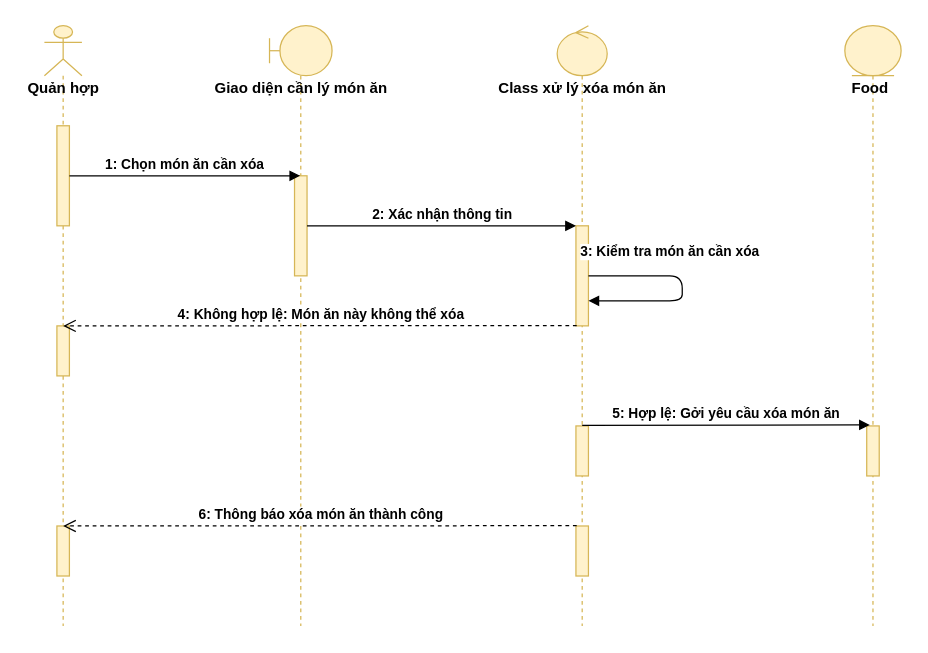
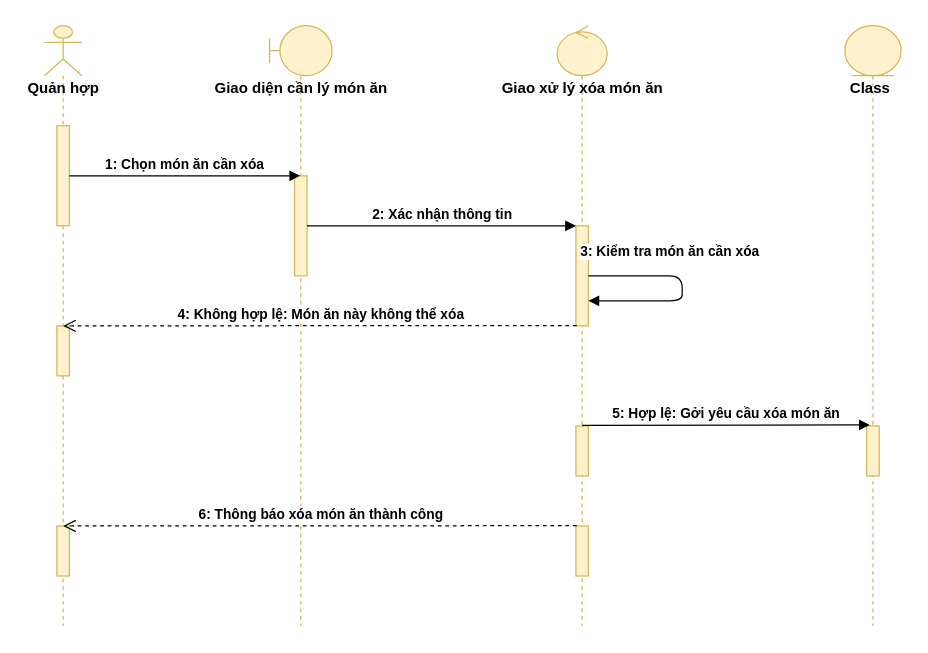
  <mxCell id="0" />
  <mxCell id="1" parent="0" />
  <mxCell id="2" value="" style="shape=umlLifeline;participant=umlActor;perimeter=lifelinePerimeter;whiteSpace=wrap;html=1;container=1;collapsible=0;recursiveResize=0;verticalAlign=top;spacingTop=36;labelBackgroundColor=#ffffff;outlineConnect=0;fillColor=#fff2cc;strokeColor=#d6b656;" vertex="1" parent="1"><mxGeometry x="35" y="20" width="30" height="480" as="geometry" /></mxCell>
  <mxCell id="3" value="" style="html=1;points=[];perimeter=orthogonalPerimeter;fillColor=#fff2cc;strokeColor=#d6b656;" vertex="1" parent="2"><mxGeometry x="10" y="80" width="10" height="80" as="geometry" /></mxCell>
  <mxCell id="4" value="" style="html=1;points=[];perimeter=orthogonalPerimeter;fillColor=#fff2cc;strokeColor=#d6b656;" vertex="1" parent="2"><mxGeometry x="10" y="240" width="10" height="40" as="geometry" /></mxCell>
  <mxCell id="5" value="" style="html=1;points=[];perimeter=orthogonalPerimeter;fillColor=#fff2cc;strokeColor=#d6b656;" vertex="1" parent="2"><mxGeometry x="10" y="400" width="10" height="40" as="geometry" /></mxCell>
  <mxCell id="6" value="&lt;b&gt;Quản hợp&lt;/b&gt;" style="text;html=1;align=center;verticalAlign=middle;resizable=0;points=[];;autosize=1;" vertex="1" parent="1"><mxGeometry x="20" y="60" width="60" height="20" as="geometry" /></mxCell>
  <mxCell id="7" value="" style="shape=umlLifeline;participant=umlBoundary;perimeter=lifelinePerimeter;whiteSpace=wrap;html=1;container=1;collapsible=0;recursiveResize=0;verticalAlign=top;spacingTop=36;labelBackgroundColor=#ffffff;outlineConnect=0;fillColor=#fff2cc;strokeColor=#d6b656;" vertex="1" parent="1"><mxGeometry x="215" y="20" width="50" height="480" as="geometry" /></mxCell>
  <mxCell id="8" value="" style="html=1;points=[];perimeter=orthogonalPerimeter;fillColor=#fff2cc;strokeColor=#d6b656;" vertex="1" parent="7"><mxGeometry x="20" y="120" width="10" height="80" as="geometry" /></mxCell>
  <mxCell id="9" value="&lt;b&gt;Giao diện cần lý món ăn&lt;/b&gt;" style="text;html=1;align=center;verticalAlign=middle;resizable=0;points=[];;autosize=1;" vertex="1" parent="1"><mxGeometry x="160" y="60" width="160" height="20" as="geometry" /></mxCell>
  <mxCell id="10" value="" style="shape=umlLifeline;participant=umlControl;perimeter=lifelinePerimeter;whiteSpace=wrap;html=1;container=1;collapsible=0;recursiveResize=0;verticalAlign=top;spacingTop=36;labelBackgroundColor=#ffffff;outlineConnect=0;fillColor=#fff2cc;strokeColor=#d6b656;" vertex="1" parent="1"><mxGeometry x="445" y="20" width="40" height="480" as="geometry" /></mxCell>
  <mxCell id="11" value="" style="html=1;points=[];perimeter=orthogonalPerimeter;fillColor=#fff2cc;strokeColor=#d6b656;" vertex="1" parent="10"><mxGeometry x="15" y="160" width="10" height="80" as="geometry" /></mxCell>
  <mxCell id="12" value="" style="html=1;points=[];perimeter=orthogonalPerimeter;fillColor=#fff2cc;strokeColor=#d6b656;" vertex="1" parent="10"><mxGeometry x="15" y="320" width="10" height="40" as="geometry" /></mxCell>
  <mxCell id="13" value="" style="html=1;points=[];perimeter=orthogonalPerimeter;fillColor=#fff2cc;strokeColor=#d6b656;" vertex="1" parent="10"><mxGeometry x="15" y="400" width="10" height="40" as="geometry" /></mxCell>
- <mxCell id="14" value="&lt;b&gt;Class xử lý xóa món ăn&lt;/b&gt;" style="text;html=1;align=center;verticalAlign=middle;resizable=0;points=[];;autosize=1;" vertex="1" parent="1"><mxGeometry x="390" y="60" width="150" height="20" as="geometry" /></mxCell>
+ <mxCell id="14" value="&lt;b&gt;Giao xử lý xóa món ăn&lt;/b&gt;" style="text;html=1;align=center;verticalAlign=middle;resizable=0;points=[];;autosize=1;" vertex="1" parent="1"><mxGeometry x="390" y="60" width="150" height="20" as="geometry" /></mxCell>
  <mxCell id="15" value="" style="shape=umlLifeline;participant=umlEntity;perimeter=lifelinePerimeter;whiteSpace=wrap;html=1;container=1;collapsible=0;recursiveResize=0;verticalAlign=top;spacingTop=36;labelBackgroundColor=#ffffff;outlineConnect=0;fillColor=#fff2cc;strokeColor=#d6b656;" vertex="1" parent="1"><mxGeometry x="675" y="20" width="45" height="480" as="geometry" /></mxCell>
- <mxCell id="16" value="&lt;b&gt;Food&lt;/b&gt;" style="text;html=1;align=center;verticalAlign=middle;resizable=0;points=[];;autosize=1;" vertex="1" parent="15"><mxGeometry x="-5" y="40" width="50" height="20" as="geometry" /></mxCell>
+ <mxCell id="16" value="&lt;b&gt;Class&lt;/b&gt;" style="text;html=1;align=center;verticalAlign=middle;resizable=0;points=[];;autosize=1;" vertex="1" parent="15"><mxGeometry x="-5" y="40" width="50" height="20" as="geometry" /></mxCell>
  <mxCell id="17" value="1: Chọn món ăn cần xóa" style="html=1;verticalAlign=bottom;endArrow=block;fontStyle=1" edge="1" parent="1" target="7"><mxGeometry width="80" relative="1" as="geometry"><mxPoint x="55" y="140" as="sourcePoint" /><mxPoint x="135" y="140" as="targetPoint" /></mxGeometry></mxCell>
  <mxCell id="18" value="2: Xác nhận thông tin" style="html=1;verticalAlign=bottom;endArrow=block;fontStyle=1" edge="1" parent="1" target="11"><mxGeometry width="80" relative="1" as="geometry"><mxPoint x="245" y="180" as="sourcePoint" /><mxPoint x="429.5" y="180" as="targetPoint" /></mxGeometry></mxCell>
  <mxCell id="19" value="3: Kiểm tra món ăn cần xóa" style="html=1;verticalAlign=bottom;endArrow=block;fontStyle=1;" edge="1" parent="1" target="11"><mxGeometry x="-0.235" y="10" width="80" relative="1" as="geometry"><mxPoint x="470" y="220" as="sourcePoint" /><mxPoint x="472" y="253" as="targetPoint" /><Array as="points"><mxPoint x="545" y="220" /><mxPoint x="545" y="240" /></Array><mxPoint as="offset" /></mxGeometry></mxCell>
  <mxCell id="20" value="4: Không hợp lệ: Món ăn này không thể xóa" style="html=1;verticalAlign=bottom;endArrow=open;dashed=1;endSize=8;fontStyle=1;exitX=0.06;exitY=0.997;exitDx=0;exitDy=0;exitPerimeter=0;" edge="1" parent="1" source="11"><mxGeometry relative="1" as="geometry"><mxPoint x="130" y="260" as="sourcePoint" /><mxPoint x="50" y="260" as="targetPoint" /></mxGeometry></mxCell>
  <mxCell id="21" value="" style="html=1;points=[];perimeter=orthogonalPerimeter;fillColor=#fff2cc;strokeColor=#d6b656;" vertex="1" parent="1"><mxGeometry x="692.5" y="340" width="10" height="40" as="geometry" /></mxCell>
  <mxCell id="22" value="5: Hợp lệ: Gởi yêu cầu xóa món ăn" style="html=1;verticalAlign=bottom;endArrow=block;fontStyle=1;entryX=0.444;entryY=0.665;entryDx=0;entryDy=0;entryPerimeter=0;" edge="1" parent="1" target="15"><mxGeometry width="80" relative="1" as="geometry"><mxPoint x="465" y="339.5" as="sourcePoint" /><mxPoint x="680" y="339.5" as="targetPoint" /></mxGeometry></mxCell>
  <mxCell id="23" value="6: Thông báo xóa món ăn thành công" style="html=1;verticalAlign=bottom;endArrow=open;dashed=1;endSize=8;fontStyle=1;exitX=0.06;exitY=0.997;exitDx=0;exitDy=0;exitPerimeter=0;" edge="1" parent="1"><mxGeometry relative="1" as="geometry"><mxPoint x="460.6" y="419.76" as="sourcePoint" /><mxPoint x="50" y="420" as="targetPoint" /></mxGeometry></mxCell>
